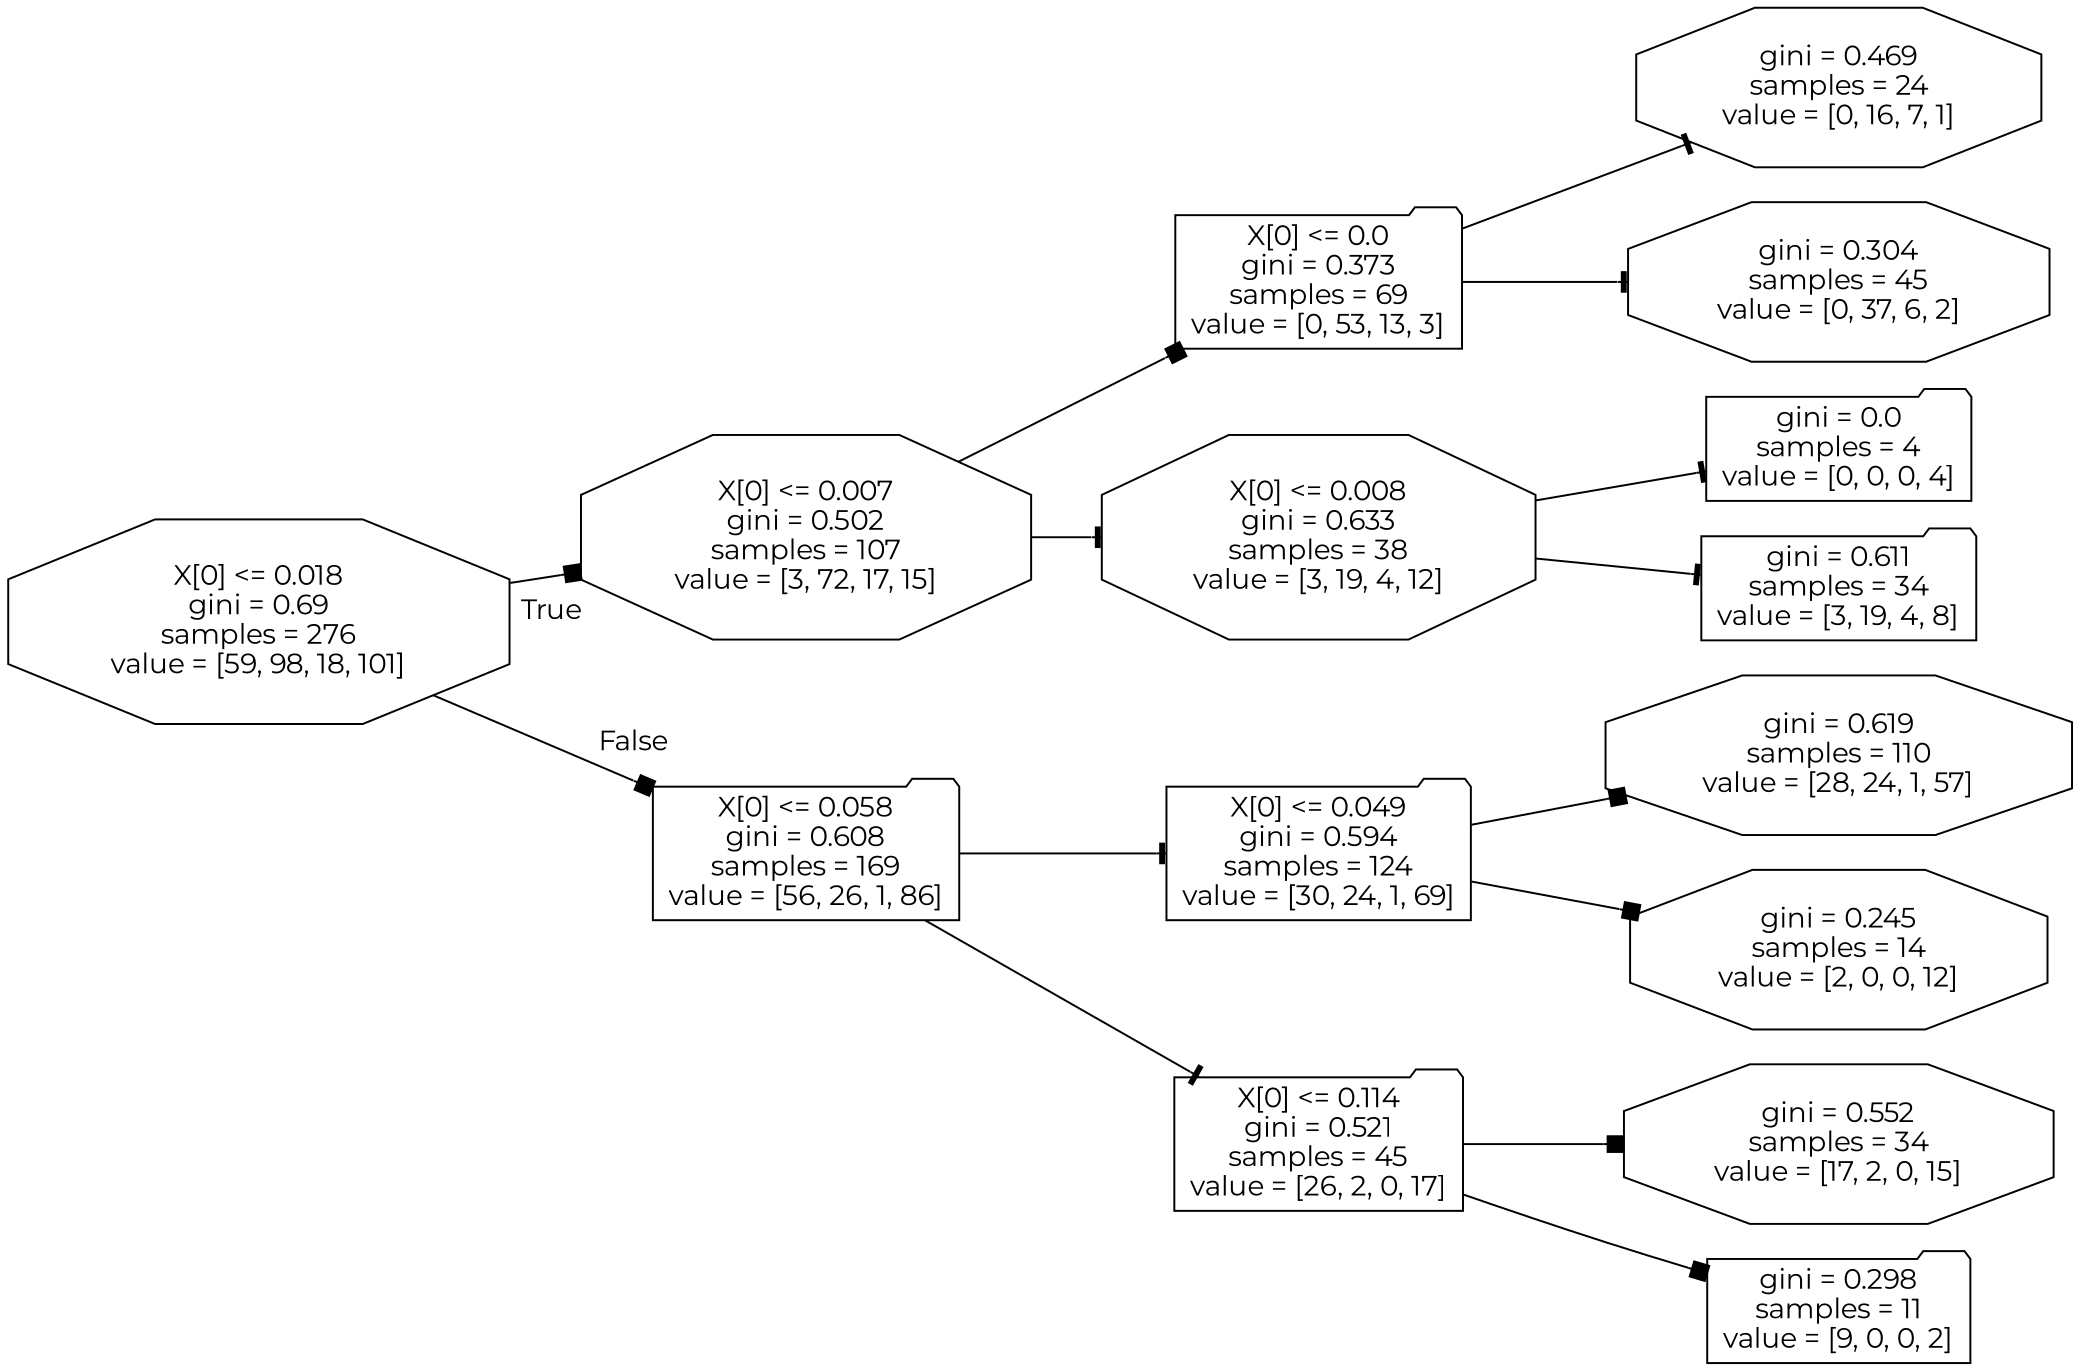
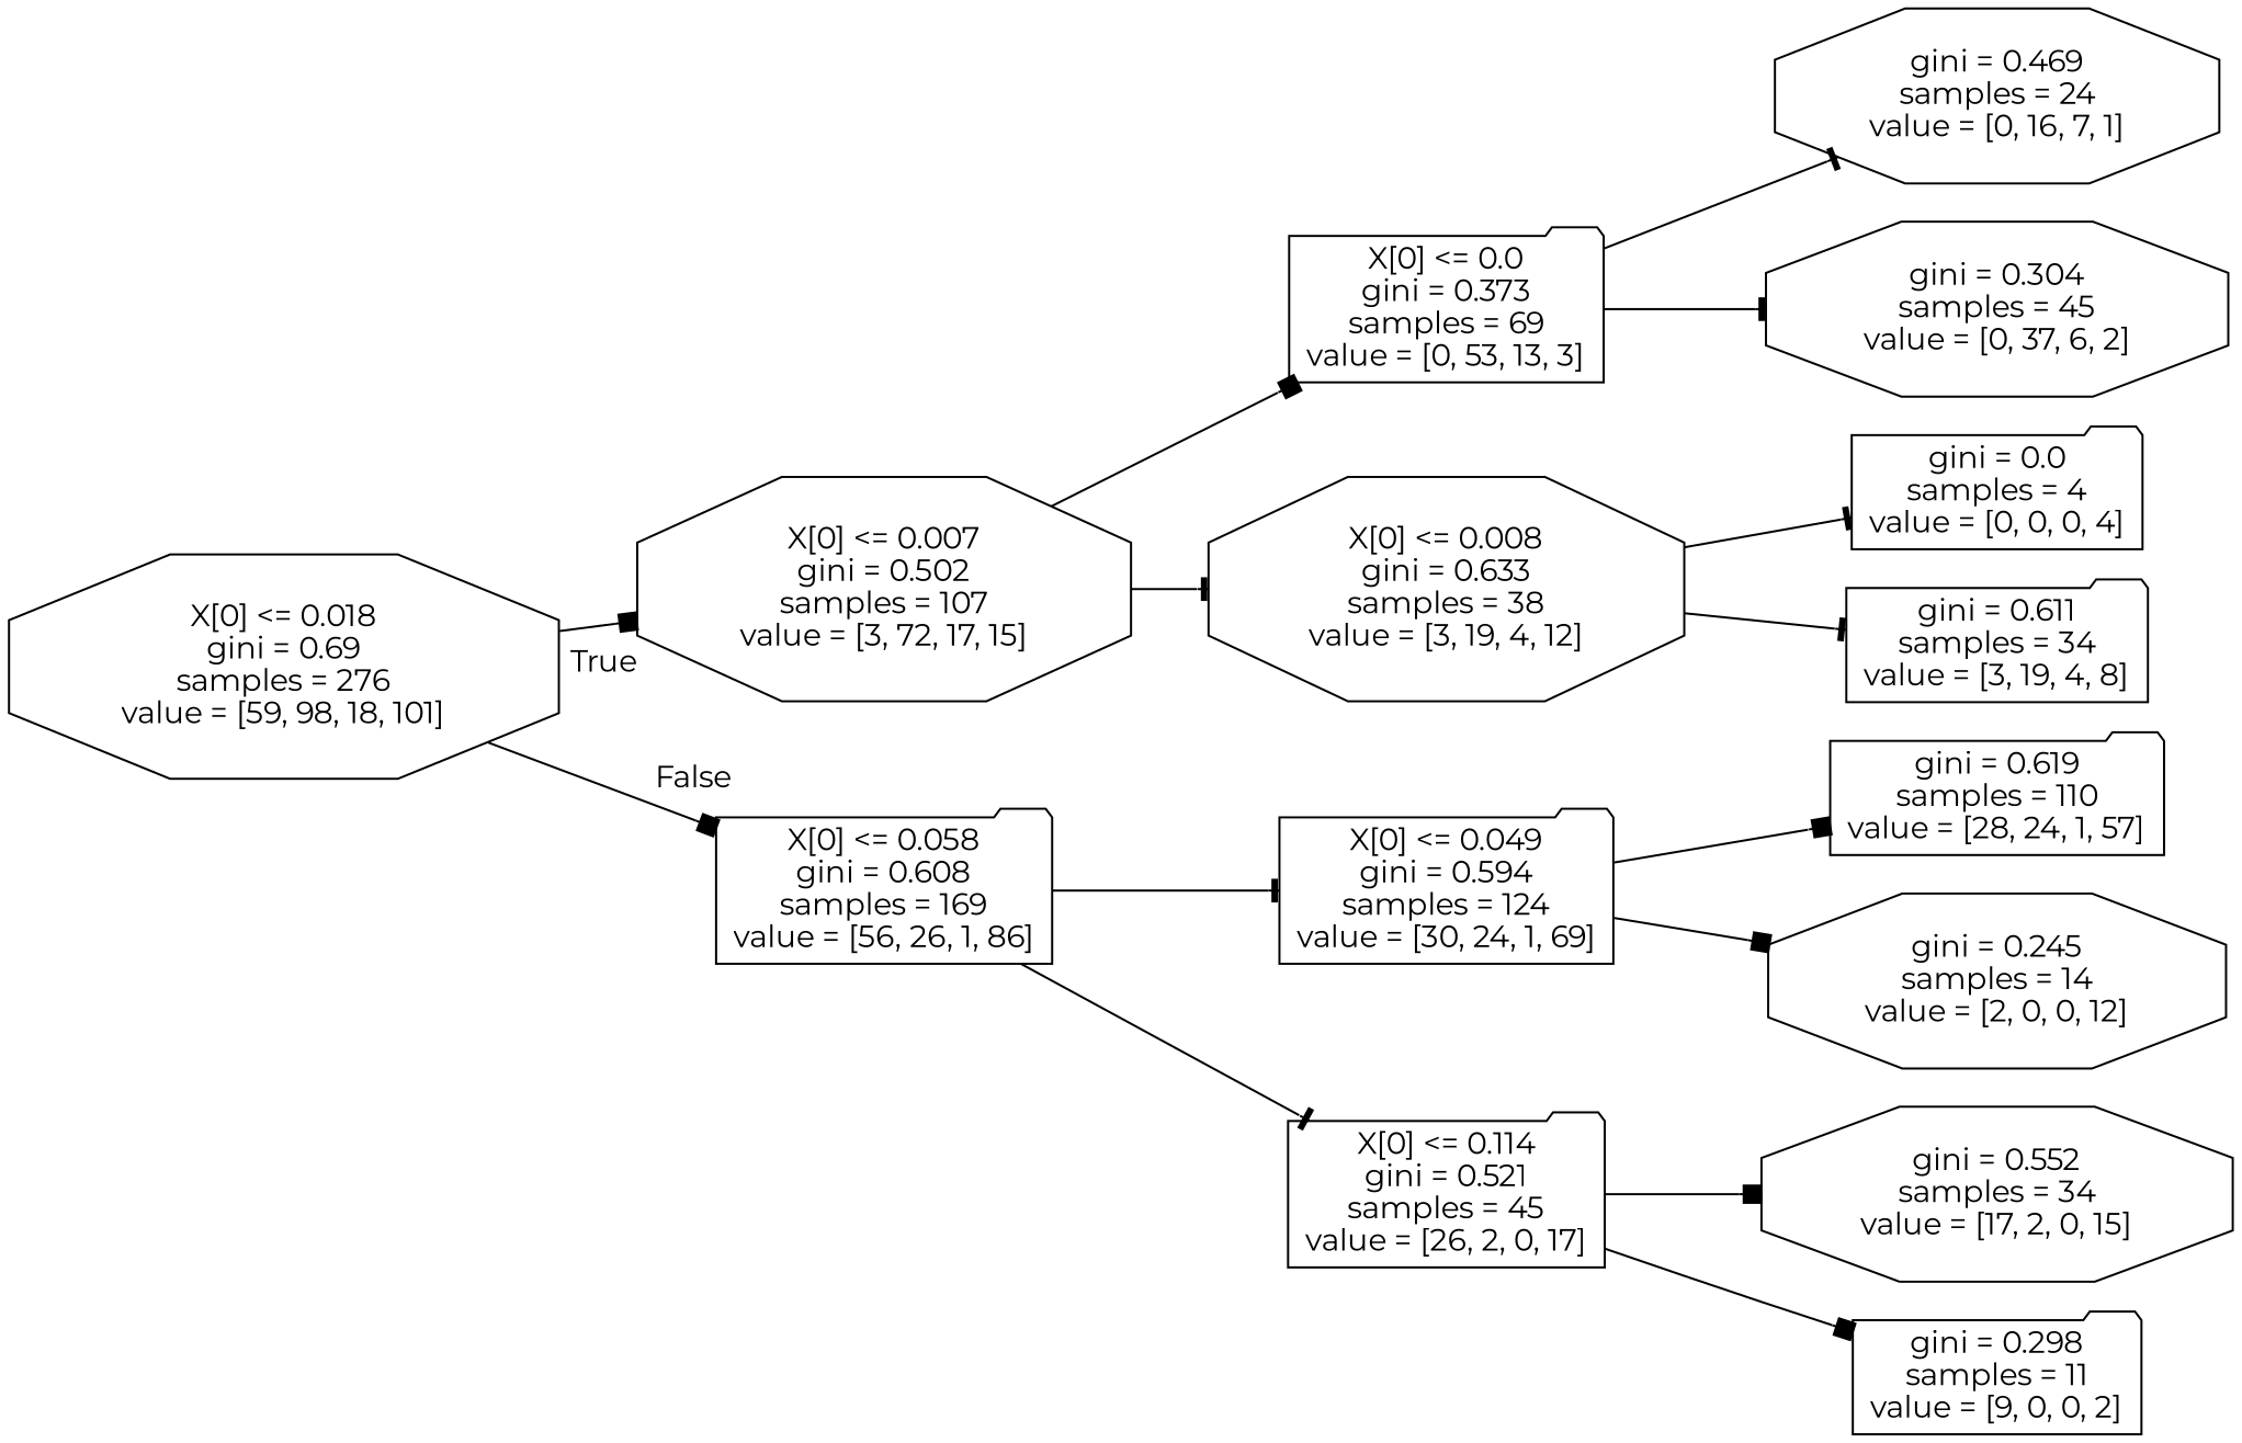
  digraph {
    fontname=Montserrat
    rankdir=LR
    node [fontname=Montserrat shape=folder]
    edge [arrowhead=box fontname=Montserrat]
    n1 [label="X[0] <= 0.018\ngini = 0.69\nsamples = 276\nvalue = [59, 98, 18, 101]" shape=octagon]
    n2 [label="X[0] <= 0.007\ngini = 0.502\nsamples = 107\nvalue = [3, 72, 17, 15]" shape=octagon]
    n3 [label="X[0] <= 0.058\ngini = 0.608\nsamples = 169\nvalue = [56, 26, 1, 86]"]
    n4 [label="X[0] <= 0.0\ngini = 0.373\nsamples = 69\nvalue = [0, 53, 13, 3]"]
    n5 [label="X[0] <= 0.008\ngini = 0.633\nsamples = 38\nvalue = [3, 19, 4, 12]" shape=octagon]
    n6 [label="X[0] <= 0.049\ngini = 0.594\nsamples = 124\nvalue = [30, 24, 1, 69]"]
    n7 [label="X[0] <= 0.114\ngini = 0.521\nsamples = 45\nvalue = [26, 2, 0, 17]"]
    n8 [label="gini = 0.469\nsamples = 24\nvalue = [0, 16, 7, 1]" shape=octagon]
    n9 [label="gini = 0.304\nsamples = 45\nvalue = [0, 37, 6, 2]" shape=octagon]
    n10 [label="gini = 0.0\nsamples = 4\nvalue = [0, 0, 0, 4]"]
    n11 [label="gini = 0.611\nsamples = 34\nvalue = [3, 19, 4, 8]"]
-   n12 [label="gini = 0.619\nsamples = 110\nvalue = [28, 24, 1, 57]" shape=octagon]
+   n12 [label="gini = 0.619\nsamples = 110\nvalue = [28, 24, 1, 57]"]
    n13 [label="gini = 0.245\nsamples = 14\nvalue = [2, 0, 0, 12]" shape=octagon]
    n14 [label="gini = 0.552\nsamples = 34\nvalue = [17, 2, 0, 15]" shape=octagon]
    n15 [label="gini = 0.298\nsamples = 11\nvalue = [9, 0, 0, 2]"]
    n1 -> n2 [headlabel=True labelangle=45 labeldistance=2.5]
    n1 -> n3 [headlabel=False labelangle=-45 labeldistance=2.5]
    n2 -> n4
    n2 -> n5 [arrowhead=tee]
    n3 -> n6 [arrowhead=tee]
    n3 -> n7 [arrowhead=tee]
    n4 -> n8 [arrowhead=tee]
    n4 -> n9 [arrowhead=tee]
    n5 -> n10 [arrowhead=tee]
    n5 -> n11 [arrowhead=tee]
    n6 -> n12
    n6 -> n13
    n7 -> n14
    n7 -> n15
  }
